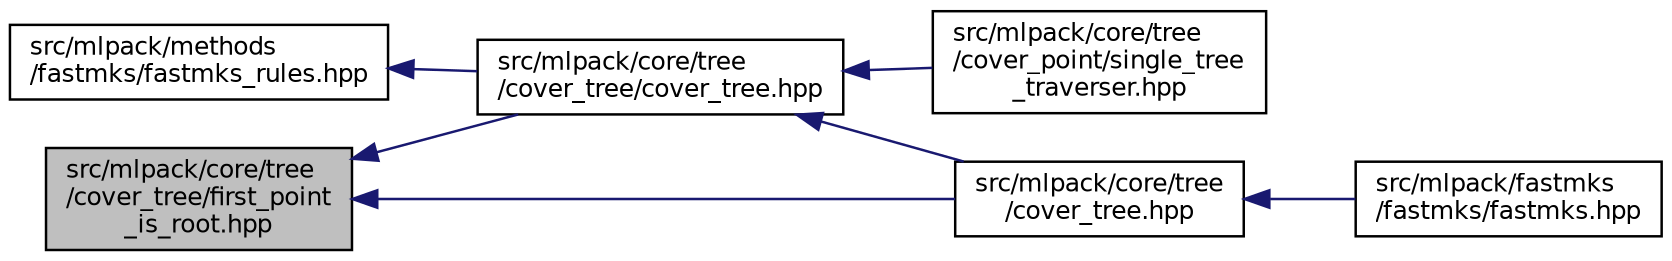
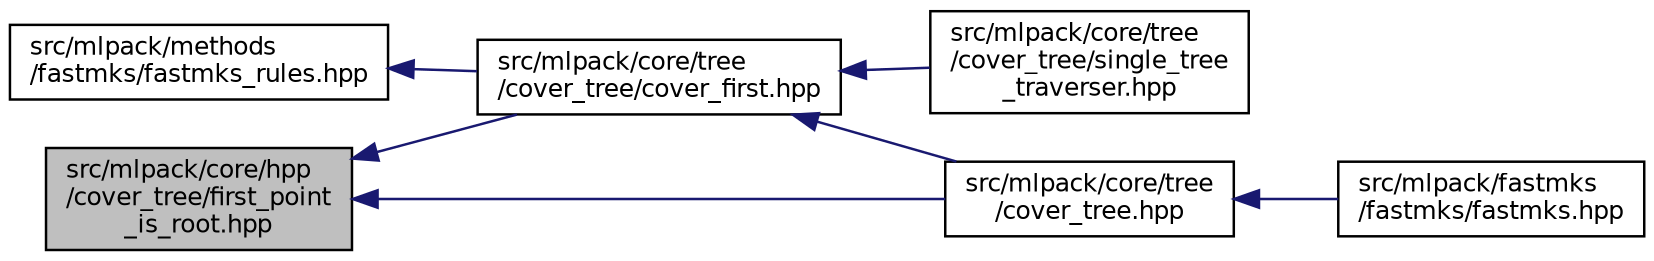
  digraph {
    rankdir=LR
    node [color=black fillcolor=white fontname=Helvetica fontsize=10 shape=record style=filled]
    edge [color=midnightblue dir=back fontname=Helvetica fontsize=10 labelfontname=Helvetica labelfontsize=10 style=solid]
-   n1 [fillcolor=grey75 fontcolor=black height=0.2 label="src/mlpack/core/tree\l/cover_tree/first_point\l_is_root.hpp" width=0.4]
-   n2 [height=0.2 label="src/mlpack/core/tree\l/cover_tree/cover_tree.hpp" width=0.4]
+   n1 [fillcolor=grey75 fontcolor=black height=0.2 label="src/mlpack/core/hpp\l/cover_tree/first_point\l_is_root.hpp" width=0.4]
+   n2 [height=0.2 label="src/mlpack/core/tree\l/cover_tree/cover_first.hpp" width=0.4]
    n3 [height=0.2 label="src/mlpack/core/tree\l/cover_tree.hpp" width=0.4]
-   n4 [height=0.2 label="src/mlpack/core/tree\l/cover_point/single_tree\l_traverser.hpp" width=0.4]
+   n4 [height=0.2 label="src/mlpack/core/tree\l/cover_tree/single_tree\l_traverser.hpp" width=0.4]
    n5 [height=0.2 label="src/mlpack/fastmks\l/fastmks/fastmks.hpp" width=0.4]
    n6 [height=0.2 label="src/mlpack/methods\l/fastmks/fastmks_rules.hpp" width=0.4]
    n1 -> n2
    n1 -> n3
    n2 -> n3
    n2 -> n4
    n3 -> n5
    n6 -> n2
  }
